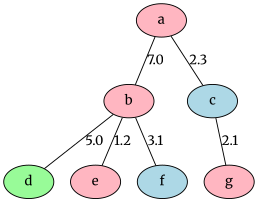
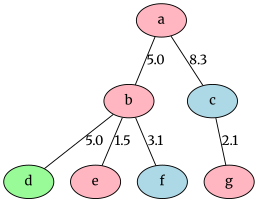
  graph {
    fontname=Merriweather
    node [fillcolor=lightpink fontname=Merriweather style=filled]
    edge [fontname=Merriweather]
    n1 [label=a]
    n2 [label=b]
    n3 [fillcolor=lightblue label=c]
    n4 [fillcolor=palegreen label=d]
    n5 [label=e]
    n6 [fillcolor=lightblue label=f]
    n7 [label=g]
-   n1 -- n2 [label=7.0]
-   n1 -- n3 [label=2.3]
+   n1 -- n2 [label=5.0]
+   n1 -- n3 [label=8.3]
    n2 -- n4 [label=5.0]
-   n2 -- n5 [label=1.2]
+   n2 -- n5 [label=1.5]
    n2 -- n6 [label=3.1]
    n3 -- n7 [label=2.1]
  }
